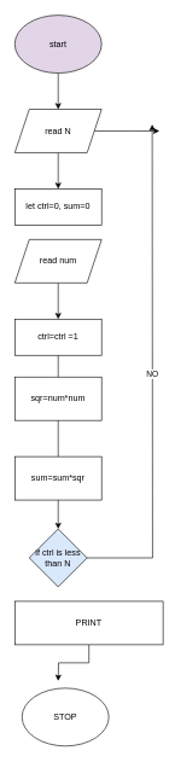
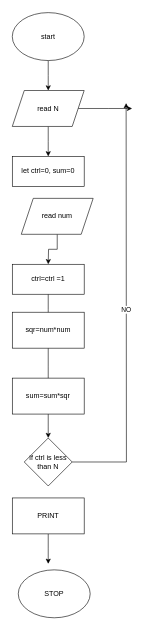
  <mxCell id="0" />
  <mxCell id="1" parent="0" />
  <mxCell id="2" style="edgeStyle=orthogonalEdgeStyle;rounded=0;orthogonalLoop=1;jettySize=auto;html=1;" edge="1" parent="1" source="3"><mxGeometry relative="1" as="geometry"><mxPoint x="80" y="150" as="targetPoint" /></mxGeometry></mxCell>
- <mxCell id="3" value="start" style="ellipse;whiteSpace=wrap;html=1;fillColor=#e1d5e7;" vertex="1" parent="1"><mxGeometry x="20" width="120" height="80" as="geometry" y="20" /></mxCell>
+ <mxCell id="3" value="start" style="ellipse;whiteSpace=wrap;html=1;" vertex="1" parent="1"><mxGeometry x="20" width="120" height="80" as="geometry" y="20" /></mxCell>
  <mxCell id="4" style="edgeStyle=orthogonalEdgeStyle;rounded=0;orthogonalLoop=1;jettySize=auto;html=1;exitX=0.5;exitY=1;exitDx=0;exitDy=0;" edge="1" parent="1" source="6"><mxGeometry relative="1" as="geometry"><mxPoint x="80" y="260" as="targetPoint" /></mxGeometry></mxCell>
  <mxCell id="5" style="edgeStyle=orthogonalEdgeStyle;rounded=0;orthogonalLoop=1;jettySize=auto;html=1;exitX=1;exitY=0.5;exitDx=0;exitDy=0;" edge="1" parent="1" source="6"><mxGeometry relative="1" as="geometry"><mxPoint x="220" y="180" as="targetPoint" /></mxGeometry></mxCell>
  <mxCell id="6" value="read N" style="shape=parallelogram;perimeter=parallelogramPerimeter;whiteSpace=wrap;html=1;fixedSize=1;" vertex="1" parent="1"><mxGeometry x="20" y="150" width="120" height="60" as="geometry" /></mxCell>
  <mxCell id="7" value="let ctrl=0, sum=0" style="rounded=0;whiteSpace=wrap;html=1;" vertex="1" parent="1"><mxGeometry x="20" y="260" width="120" height="50" as="geometry" /></mxCell>
  <mxCell id="8" style="edgeStyle=orthogonalEdgeStyle;rounded=0;orthogonalLoop=1;jettySize=auto;html=1;" edge="1" parent="1" source="9"><mxGeometry relative="1" as="geometry"><mxPoint x="80" y="440" as="targetPoint" /></mxGeometry></mxCell>
- <mxCell id="9" value="read num" style="shape=parallelogram;perimeter=parallelogramPerimeter;whiteSpace=wrap;html=1;fixedSize=1;" vertex="1" parent="1"><mxGeometry x="20" y="330" width="120" height="60" as="geometry" /></mxCell>
+ <mxCell id="9" value="read num" style="shape=parallelogram;perimeter=parallelogramPerimeter;whiteSpace=wrap;html=1;fixedSize=1;" vertex="1" parent="1"><mxGeometry x="35" y="330" width="120" height="60" as="geometry" /></mxCell>
  <mxCell id="10" style="edgeStyle=orthogonalEdgeStyle;rounded=0;orthogonalLoop=1;jettySize=auto;html=1;" edge="1" parent="1" source="11"><mxGeometry relative="1" as="geometry"><mxPoint x="80" y="540" as="targetPoint" /></mxGeometry></mxCell>
  <mxCell id="11" value="ctrl=ctrl =1" style="rounded=0;whiteSpace=wrap;html=1;" vertex="1" parent="1"><mxGeometry x="20" y="440" width="120" height="50" as="geometry" /></mxCell>
  <mxCell id="12" style="edgeStyle=orthogonalEdgeStyle;rounded=0;orthogonalLoop=1;jettySize=auto;html=1;" edge="1" parent="1" source="13"><mxGeometry relative="1" as="geometry"><mxPoint x="80" y="640" as="targetPoint" /></mxGeometry></mxCell>
  <mxCell id="13" value="sqr=num*num" style="rounded=0;whiteSpace=wrap;html=1;" vertex="1" parent="1"><mxGeometry x="20" y="520" width="120" height="60" as="geometry" /></mxCell>
  <mxCell id="14" style="edgeStyle=orthogonalEdgeStyle;rounded=0;orthogonalLoop=1;jettySize=auto;html=1;" edge="1" parent="1" source="15"><mxGeometry relative="1" as="geometry"><mxPoint x="80" y="730" as="targetPoint" /></mxGeometry></mxCell>
  <mxCell id="15" value="sum=sum*sqr" style="rounded=0;whiteSpace=wrap;html=1;" vertex="1" parent="1"><mxGeometry x="20" y="630" width="120" height="60" as="geometry" /></mxCell>
  <mxCell id="16" value="NO" style="edgeStyle=orthogonalEdgeStyle;rounded=0;orthogonalLoop=1;jettySize=auto;html=1;exitX=1;exitY=0.5;exitDx=0;exitDy=0;" edge="1" parent="1" source="17"><mxGeometry relative="1" as="geometry"><mxPoint x="210" y="171" as="targetPoint" /></mxGeometry></mxCell>
- <mxCell id="17" value="if ctrl is less than N" style="rhombus;whiteSpace=wrap;html=1;fillColor=#dae8fc;" vertex="1" parent="1"><mxGeometry x="40" y="730" width="80" height="80" as="geometry" /></mxCell>
+ <mxCell id="17" value="if ctrl is less than N" style="rhombus;whiteSpace=wrap;html=1;" vertex="1" parent="1"><mxGeometry x="40" y="730" width="80" height="80" as="geometry" /></mxCell>
  <mxCell id="18" style="edgeStyle=orthogonalEdgeStyle;rounded=0;orthogonalLoop=1;jettySize=auto;html=1;" edge="1" parent="1" source="19"><mxGeometry relative="1" as="geometry"><mxPoint x="80" y="940" as="targetPoint" /></mxGeometry></mxCell>
- <mxCell id="19" value="PRINT" style="rounded=0;whiteSpace=wrap;html=1;" vertex="1" parent="1"><mxGeometry x="20" y="830" width="205" height="60" as="geometry" /></mxCell>
+ <mxCell id="19" value="PRINT" style="rounded=0;whiteSpace=wrap;html=1;" vertex="1" parent="1"><mxGeometry x="20" y="830" width="120" height="60" as="geometry" /></mxCell>
  <mxCell id="20" value="STOP" style="ellipse;whiteSpace=wrap;html=1;" vertex="1" parent="1"><mxGeometry x="30" y="950" width="120" height="80" as="geometry" /></mxCell>
